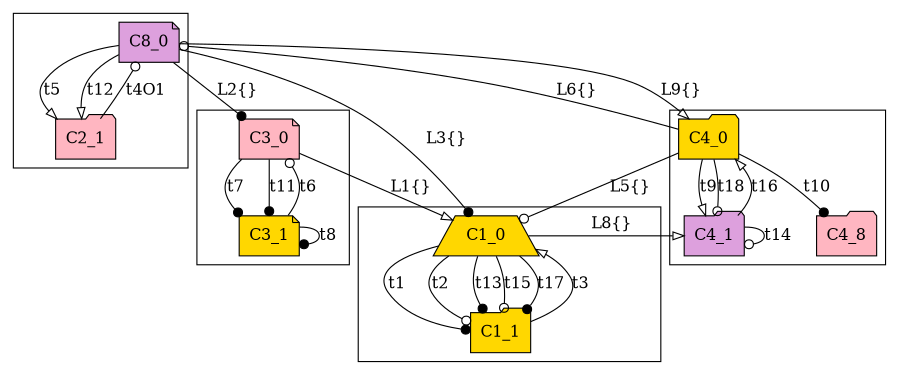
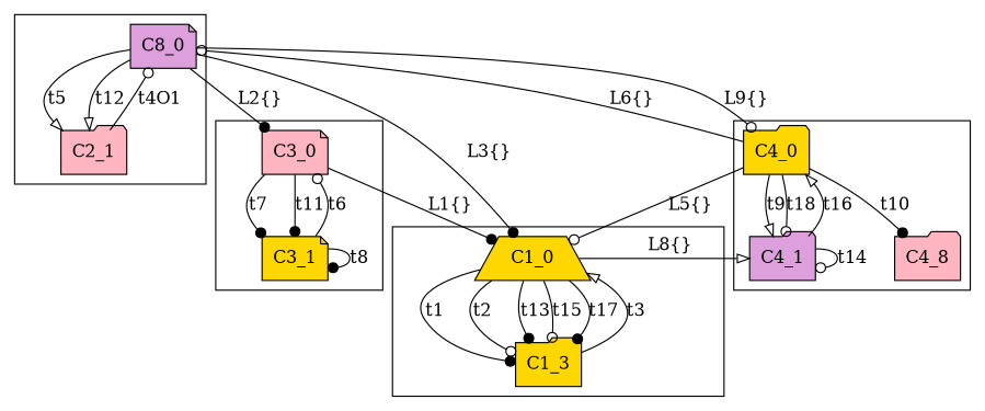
  digraph {
    compound=true
    node [fillcolor=gold shape=folder style=filled]
    edge [arrowhead=dot]
    C1_0 [shape=trapezium]
-   C1_1
+   C1_1 [label=C1_3]
    n3 [fillcolor=plum label=C8_0 shape=note]
    C2_1 [fillcolor=lightpink]
    C3_0 [fillcolor=lightpink shape=note]
    C3_1 [shape=note]
    C4_0
    C4_1 [fillcolor=plum]
    n9 [fillcolor=lightpink label=C4_8]
    subgraph cluster_1 {
      C1_0
      C1_1
    }
    subgraph cluster_2 {
      n3
      C2_1
    }
    subgraph cluster_3 {
      C3_0
      C3_1
    }
    subgraph cluster_4 {
      C4_0
      C4_1
      n9
    }
    C1_0 -> C1_1 [label=t1]
    C1_0 -> C1_1 [arrowhead=odot label=t2]
    C1_0 -> C1_1 [label=t13]
    C1_0 -> C1_1 [arrowhead=odot label=t15]
    C1_0 -> C1_1 [label=t17]
    C1_0 -> C4_1 [arrowhead=onormal label="L8{}"]
    C1_1 -> C1_0 [arrowhead=onormal label=t3]
    n3 -> C1_0 [label="L3{}"]
    n3 -> C2_1 [arrowhead=onormal label=t5]
    n3 -> C2_1 [arrowhead=onormal label=t12]
    n3 -> C3_0 [label="L2{}"]
-   n3 -> C4_0 [arrowhead=onormal label="L9{}"]
+   n3 -> C4_0 [arrowhead=odot label="L9{}"]
    C2_1 -> n3 [arrowhead=odot label=t4O1]
-   C3_0 -> C1_0 [arrowhead=onormal label="L1{}"]
+   C3_0 -> C1_0 [label="L1{}"]
    C3_0 -> C3_1 [label=t7]
    C3_0 -> C3_1 [label=t11]
    C3_1 -> C3_0 [arrowhead=odot label=t6]
    C3_1 -> C3_1 [label=t8]
    C4_0 -> C1_0 [arrowhead=odot label="L5{}"]
    C4_0 -> n3 [arrowhead=odot label="L6{}"]
    C4_0 -> C4_1 [arrowhead=onormal label=t9]
    C4_0 -> C4_1 [arrowhead=odot label=t18]
    C4_0 -> n9 [label=t10]
    C4_1 -> C4_0 [arrowhead=onormal label=t16]
    C4_1 -> C4_1 [arrowhead=odot label=t14]
  }
